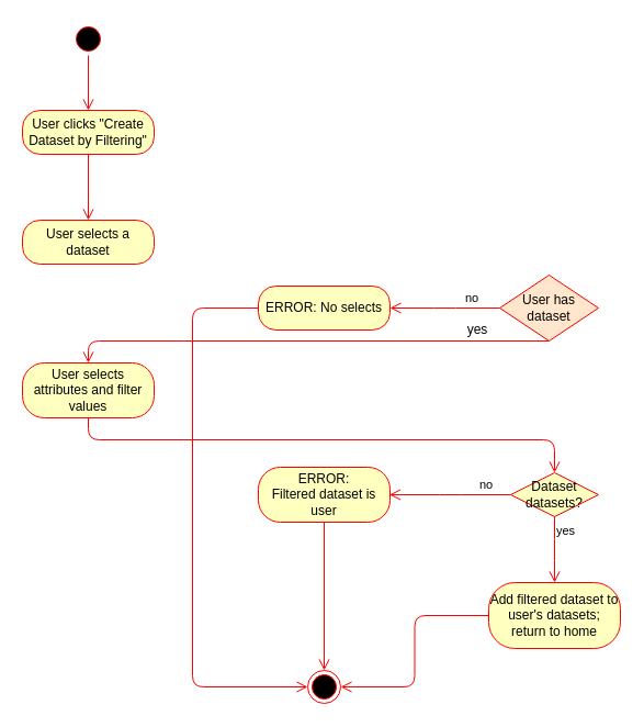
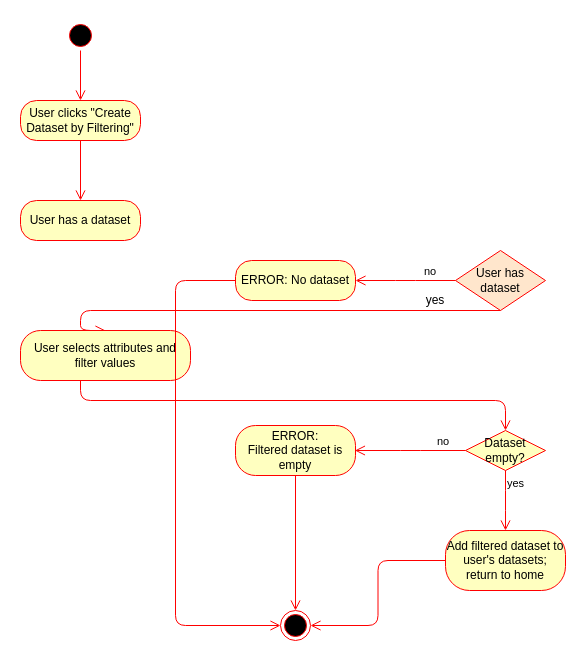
  <mxCell id="0" />
  <mxCell id="1" parent="0" />
  <mxCell id="2" value="" style="ellipse;html=1;shape=startState;fillColor=#000000;strokeColor=#ff0000;" vertex="1" parent="1"><mxGeometry x="65" y="20" width="30" height="30" as="geometry" /></mxCell>
  <mxCell id="3" value="" style="edgeStyle=orthogonalEdgeStyle;html=1;verticalAlign=bottom;endArrow=open;endSize=8;strokeColor=#ff0000;entryX=0.5;entryY=0;entryDx=0;entryDy=0;" edge="1" source="2" parent="1" target="4"><mxGeometry relative="1" as="geometry"><mxPoint x="90" y="100" as="targetPoint" /></mxGeometry></mxCell>
  <mxCell id="4" value="User clicks &quot;Create Dataset by Filtering&quot;" style="rounded=1;whiteSpace=wrap;html=1;arcSize=40;fontColor=#000000;fillColor=#ffffc0;strokeColor=#ff0000;" vertex="1" parent="1"><mxGeometry x="20" y="100" width="120" height="40" as="geometry" /></mxCell>
  <mxCell id="5" value="" style="edgeStyle=orthogonalEdgeStyle;html=1;verticalAlign=bottom;endArrow=open;endSize=8;strokeColor=#ff0000;entryX=0.5;entryY=0;entryDx=0;entryDy=0;" edge="1" source="4" parent="1" target="6"><mxGeometry relative="1" as="geometry"><mxPoint x="90" y="200" as="targetPoint" /></mxGeometry></mxCell>
- <mxCell id="6" value="User selects a dataset" style="rounded=1;whiteSpace=wrap;html=1;arcSize=40;fontColor=#000000;fillColor=#ffffc0;strokeColor=#ff0000;" vertex="1" parent="1"><mxGeometry x="20" y="200" width="120" height="40" as="geometry" /></mxCell>
+ <mxCell id="6" value="User has a dataset" style="rounded=1;whiteSpace=wrap;html=1;arcSize=40;fontColor=#000000;fillColor=#ffffc0;strokeColor=#ff0000;" vertex="1" parent="1"><mxGeometry x="20" y="200" width="120" height="40" as="geometry" /></mxCell>
  <mxCell id="7" value="User has dataset" style="rhombus;whiteSpace=wrap;html=1;fillColor=#ffe6cc;strokeColor=#ff0000;" vertex="1" parent="1"><mxGeometry x="455" y="250" width="90" height="60" as="geometry" /></mxCell>
  <mxCell id="8" value="no" style="edgeStyle=orthogonalEdgeStyle;html=1;align=left;verticalAlign=bottom;endArrow=open;endSize=8;strokeColor=#ff0000;exitX=0;exitY=0.5;exitDx=0;exitDy=0;" edge="1" source="7" parent="1"><mxGeometry x="-0.333" relative="1" as="geometry"><mxPoint x="355" y="280" as="targetPoint" /><Array as="points"><mxPoint x="405" y="280" /><mxPoint x="405" y="280" /></Array><mxPoint as="offset" /></mxGeometry></mxCell>
  <mxCell id="9" value="" style="edgeStyle=orthogonalEdgeStyle;html=1;verticalAlign=bottom;endArrow=open;endSize=8;strokeColor=#ff0000;exitX=0.5;exitY=1;exitDx=0;exitDy=0;entryX=0.5;entryY=0;entryDx=0;entryDy=0;" edge="1" parent="1" source="7" target="10"><mxGeometry relative="1" as="geometry"><mxPoint x="85" y="330" as="targetPoint" /><mxPoint x="150" y="230.029" as="sourcePoint" /><Array as="points"><mxPoint x="80" y="310" /></Array></mxGeometry></mxCell>
- <mxCell id="10" value="User selects attributes and filter values" style="rounded=1;whiteSpace=wrap;html=1;arcSize=40;fontColor=#000000;fillColor=#ffffc0;strokeColor=#ff0000;" vertex="1" parent="1"><mxGeometry x="20" y="330" width="120" height="50" as="geometry" /></mxCell>
+ <mxCell id="10" value="User selects attributes and filter values" style="rounded=1;whiteSpace=wrap;html=1;arcSize=40;fontColor=#000000;fillColor=#ffffc0;strokeColor=#ff0000;" vertex="1" parent="1"><mxGeometry x="20" y="330" width="170" height="50" as="geometry" /></mxCell>
  <mxCell id="11" value="" style="edgeStyle=orthogonalEdgeStyle;html=1;verticalAlign=bottom;endArrow=open;endSize=8;strokeColor=#ff0000;entryX=0.5;entryY=0;entryDx=0;entryDy=0;" edge="1" source="10" parent="1" target="15"><mxGeometry relative="1" as="geometry"><mxPoint x="80" y="430" as="targetPoint" /><Array as="points"><mxPoint x="80" y="400" /><mxPoint x="505" y="400" /></Array></mxGeometry></mxCell>
  <mxCell id="12" value="yes" style="text;html=1;strokeColor=none;fillColor=none;align=center;verticalAlign=middle;whiteSpace=wrap;rounded=0;" vertex="1" parent="1"><mxGeometry x="415" y="290" width="40" height="20" as="geometry" /></mxCell>
- <mxCell id="13" value="ERROR: No selects" style="rounded=1;whiteSpace=wrap;html=1;arcSize=40;fontColor=#000000;fillColor=#ffffc0;strokeColor=#ff0000;" vertex="1" parent="1"><mxGeometry x="235" y="260" width="120" height="40" as="geometry" /></mxCell>
+ <mxCell id="13" value="ERROR: No dataset" style="rounded=1;whiteSpace=wrap;html=1;arcSize=40;fontColor=#000000;fillColor=#ffffc0;strokeColor=#ff0000;" vertex="1" parent="1"><mxGeometry x="235" y="260" width="120" height="40" as="geometry" /></mxCell>
  <mxCell id="14" value="" style="edgeStyle=orthogonalEdgeStyle;html=1;verticalAlign=bottom;endArrow=open;endSize=8;strokeColor=#ff0000;entryX=0;entryY=0.5;entryDx=0;entryDy=0;" edge="1" source="13" parent="1" target="20"><mxGeometry relative="1" as="geometry"><mxPoint x="195" y="500" as="targetPoint" /><Array as="points"><mxPoint x="175" y="280" /><mxPoint x="175" y="625" /></Array></mxGeometry></mxCell>
- <mxCell id="15" value="Dataset datasets?" style="rhombus;whiteSpace=wrap;html=1;fillColor=#ffffc0;strokeColor=#ff0000;" vertex="1" parent="1"><mxGeometry x="465" y="430" width="80" height="40" as="geometry" /></mxCell>
+ <mxCell id="15" value="Dataset empty?" style="rhombus;whiteSpace=wrap;html=1;fillColor=#ffffc0;strokeColor=#ff0000;" vertex="1" parent="1"><mxGeometry x="465" y="430" width="80" height="40" as="geometry" /></mxCell>
  <mxCell id="16" value="no" style="edgeStyle=orthogonalEdgeStyle;html=1;align=left;verticalAlign=bottom;endArrow=open;endSize=8;strokeColor=#ff0000;" edge="1" source="15" parent="1"><mxGeometry x="-0.457" relative="1" as="geometry"><mxPoint x="354.429" y="450" as="targetPoint" /><mxPoint as="offset" /></mxGeometry></mxCell>
  <mxCell id="17" value="yes" style="edgeStyle=orthogonalEdgeStyle;html=1;align=left;verticalAlign=top;endArrow=open;endSize=8;strokeColor=#ff0000;" edge="1" source="15" parent="1"><mxGeometry x="-1" relative="1" as="geometry"><mxPoint x="505" y="530" as="targetPoint" /></mxGeometry></mxCell>
  <mxCell id="18" value="Add filtered dataset to user's datasets; return to home" style="rounded=1;whiteSpace=wrap;html=1;arcSize=40;fontColor=#000000;fillColor=#ffffc0;strokeColor=#ff0000;" vertex="1" parent="1"><mxGeometry x="445" y="530" width="120" height="60" as="geometry" /></mxCell>
  <mxCell id="19" value="" style="edgeStyle=orthogonalEdgeStyle;html=1;verticalAlign=bottom;endArrow=open;endSize=8;strokeColor=#ff0000;entryX=1;entryY=0.5;entryDx=0;entryDy=0;" edge="1" source="18" parent="1" target="20"><mxGeometry relative="1" as="geometry"><mxPoint x="505" y="630" as="targetPoint" /></mxGeometry></mxCell>
  <mxCell id="20" value="" style="ellipse;html=1;shape=endState;fillColor=#000000;strokeColor=#ff0000;" vertex="1" parent="1"><mxGeometry x="280" y="610" width="30" height="30" as="geometry" /></mxCell>
  <mxCell id="21" value="" style="edgeStyle=orthogonalEdgeStyle;html=1;verticalAlign=bottom;endArrow=open;endSize=8;strokeColor=#ff0000;entryX=0.5;entryY=0;entryDx=0;entryDy=0;exitX=0.5;exitY=1;exitDx=0;exitDy=0;" edge="1" parent="1" source="22" target="20"><mxGeometry relative="1" as="geometry"><mxPoint x="515" y="440" as="targetPoint" /><mxPoint x="90.029" y="390" as="sourcePoint" /><Array as="points"><mxPoint x="295" y="450" /><mxPoint x="295" y="450" /></Array></mxGeometry></mxCell>
- <mxCell id="22" value="ERROR:&lt;br&gt;Filtered dataset is user" style="rounded=1;whiteSpace=wrap;html=1;arcSize=40;fontColor=#000000;fillColor=#ffffc0;strokeColor=#ff0000;" vertex="1" parent="1"><mxGeometry x="235" y="425" width="120" height="50" as="geometry" /></mxCell>
+ <mxCell id="22" value="ERROR:&lt;br&gt;Filtered dataset is empty" style="rounded=1;whiteSpace=wrap;html=1;arcSize=40;fontColor=#000000;fillColor=#ffffc0;strokeColor=#ff0000;" vertex="1" parent="1"><mxGeometry x="235" y="425" width="120" height="50" as="geometry" /></mxCell>
